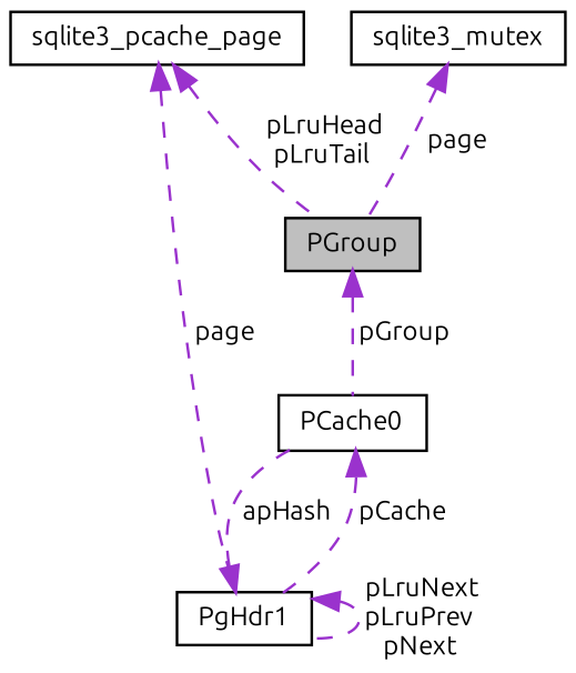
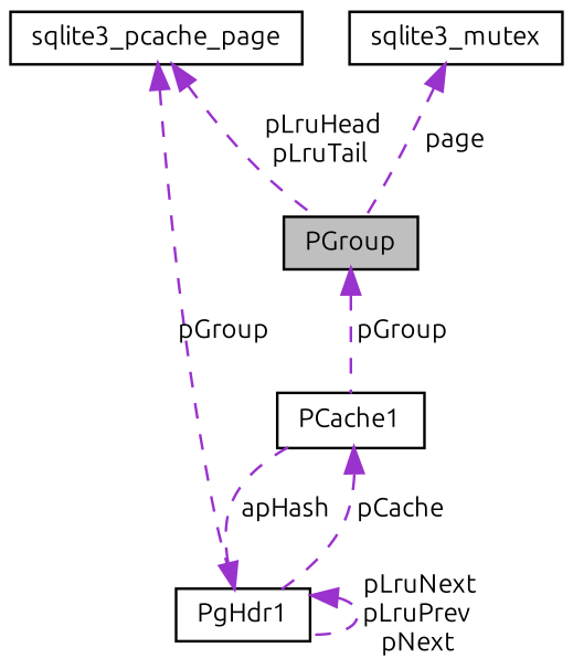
  digraph {
    fontname=Ubuntu
    node [color=black fillcolor=white fontname=Ubuntu fontsize=10 shape=record style=filled]
    edge [color=darkorchid3 dir=back fontname=Ubuntu fontsize=10 labelfontname=Helvetica labelfontsize=10 style=dashed]
    n1 [fillcolor=grey75 fontcolor=black height=0.2 label=PGroup width=0.4]
-   n2 [height=0.2 label=PCache0 width=0.4]
+   n2 [height=0.2 label=PCache1 width=0.4]
    n3 [height=0.2 label=PgHdr1 width=0.4]
    n4 [height=0.2 label=sqlite3_pcache_page width=0.4]
    n5 [height=0.2 label=sqlite3_mutex width=0.4]
    n1 -> n2 [label=" pGroup"]
    n2 -> n3 [label=" pCache"]
    n3 -> n2 [label=" apHash"]
    n3 -> n3 [label=" pLruNext\npLruPrev\npNext"]
    n4 -> n1 [label=" pLruHead\npLruTail"]
-   n4 -> n3 [label=" page"]
+   n4 -> n3 [label=" pGroup"]
    n5 -> n1 [label=" page"]
  }
